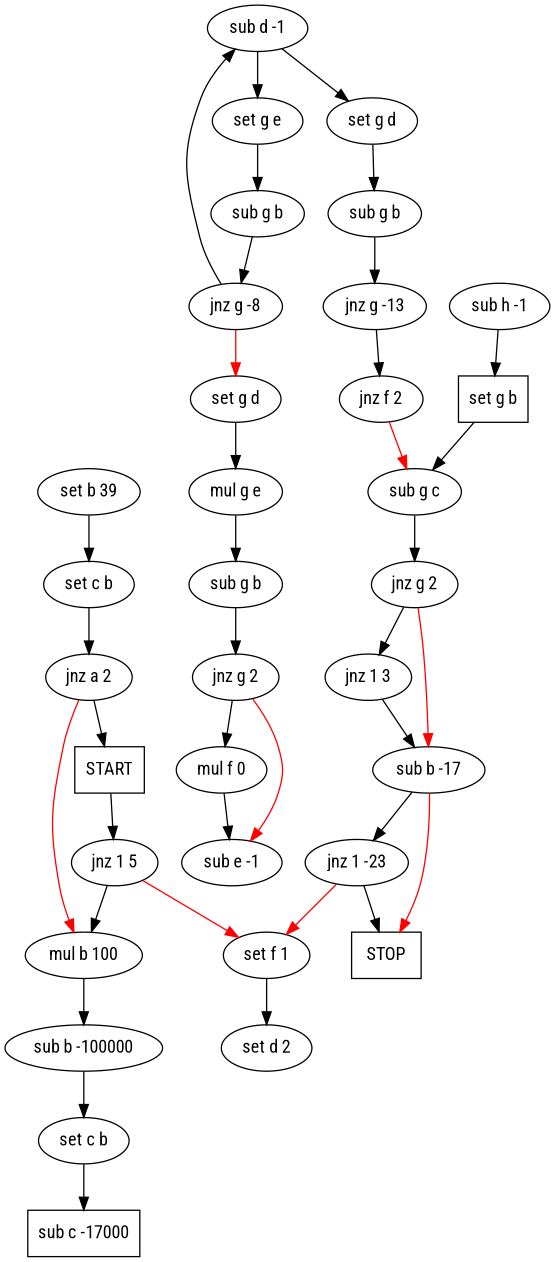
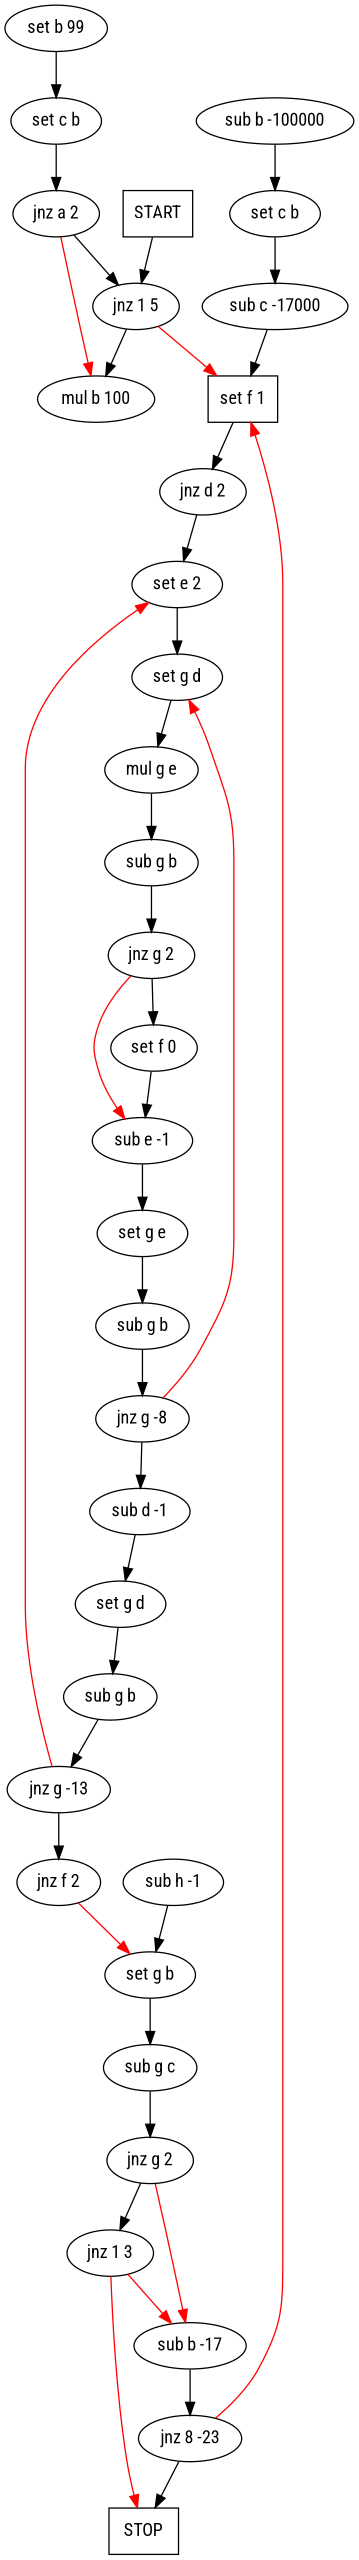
  digraph {
    fontname="Roboto Condensed"
    node [fontname="Roboto Condensed"]
    edge [fontname="Roboto Condensed"]
-   n1 [label="set b 39"]
+   n1 [label="set b 99"]
    n2 [label="set c b"]
    n3 [label="jnz a 2"]
    n4 [label="jnz 1 5"]
    n5 [label="mul b 100"]
-   n6 [label="set f 1"]
+   n6 [label="set f 1" shape=box]
    n7 [label="sub b -100000"]
-   n8 [label="set d 2"]
+   n8 [label="jnz d 2"]
    n9 [label="set c b"]
-   n10 [label="sub c -17000" shape=box]
+   n10 [label="sub c -17000"]
+   n11 [label="set e 2"]
    n12 [label="set g d"]
    n13 [label="mul g e"]
    n14 [label="sub g b"]
    n15 [label="jnz g 2"]
-   n16 [label="mul f 0"]
+   n16 [label="set f 0"]
    n17 [label="sub e -1"]
    n18 [label="set g e"]
    n19 [label="sub g b"]
    n20 [label="jnz g -8"]
    n21 [label="sub d -1"]
    n22 [label="set g d"]
    n23 [label="sub g b"]
    n24 [label="jnz g -13"]
    n25 [label="jnz f 2"]
-   n26 [label="set g b" shape=box]
+   n26 [label="set g b"]
    n27 [label="sub h -1"]
    n28 [label="sub g c"]
    n29 [label="jnz g 2"]
    n30 [label="jnz 1 3"]
    n31 [label="sub b -17"]
    STOP [shape=box]
-   n33 [label="jnz 1 -23"]
+   n33 [label="jnz 8 -23"]
    START [shape=box]
    n1 -> n2
    n2 -> n3
-   n3 -> START
+   n3 -> n4
    n3 -> n5 [color=red]
    n4 -> n5
    n4 -> n6 [color=red]
-   n5 -> n7
    n6 -> n8
    n7 -> n9
+   n8 -> n11
    n9 -> n10
+   n10 -> n6
+   n11 -> n12
    n12 -> n13
    n13 -> n14
    n14 -> n15
    n15 -> n16
    n15 -> n17 [color=red]
    n16 -> n17
-   n21 -> n18
+   n17 -> n18
    n18 -> n19
    n19 -> n20
    n20 -> n12 [color=red]
    n20 -> n21
    n21 -> n22
    n22 -> n23
    n23 -> n24
+   n24 -> n11 [color=red]
    n24 -> n25
-   n25 -> n28 [color=red]
+   n25 -> n26 [color=red]
    n26 -> n28
    n27 -> n26
    n28 -> n29
    n29 -> n30
    n29 -> n31 [color=red]
-   n30 -> n31
-   n31 -> STOP [color=red]
+   n30 -> n31 [color=red]
+   n30 -> STOP [color=red]
    n31 -> n33
    n33 -> n6 [color=red]
    n33 -> STOP
    START -> n4
  }
